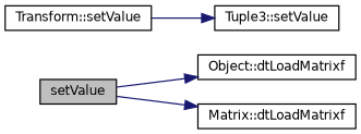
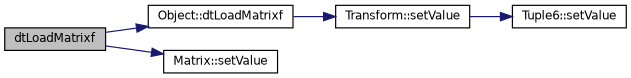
  digraph {
    rankdir=LR
    node [color=black fillcolor=white fontname=Helvetica fontsize=10 shape=record style=filled]
    edge [color=midnightblue fontname=Helvetica fontsize=10 labelfontname=Helvetica labelfontsize=10 style=solid]
-   n1 [fillcolor=grey75 fontcolor=black height=0.2 label=setValue width=0.4]
+   n1 [fillcolor=grey75 fontcolor=black height=0.2 label=dtLoadMatrixf width=0.4]
    n2 [height=0.2 label="Object::dtLoadMatrixf" width=0.4]
-   n3 [height=0.2 label="Matrix::dtLoadMatrixf" width=0.4]
+   n3 [height=0.2 label="Matrix::setValue" width=0.4]
    n4 [height=0.2 label="Transform::setValue" width=0.4]
-   n5 [height=0.2 label="Tuple3::setValue" width=0.4]
+   n5 [height=0.2 label="Tuple6::setValue" width=0.4]
    n1 -> n2
    n1 -> n3
+   n2 -> n4
    n4 -> n5
  }
